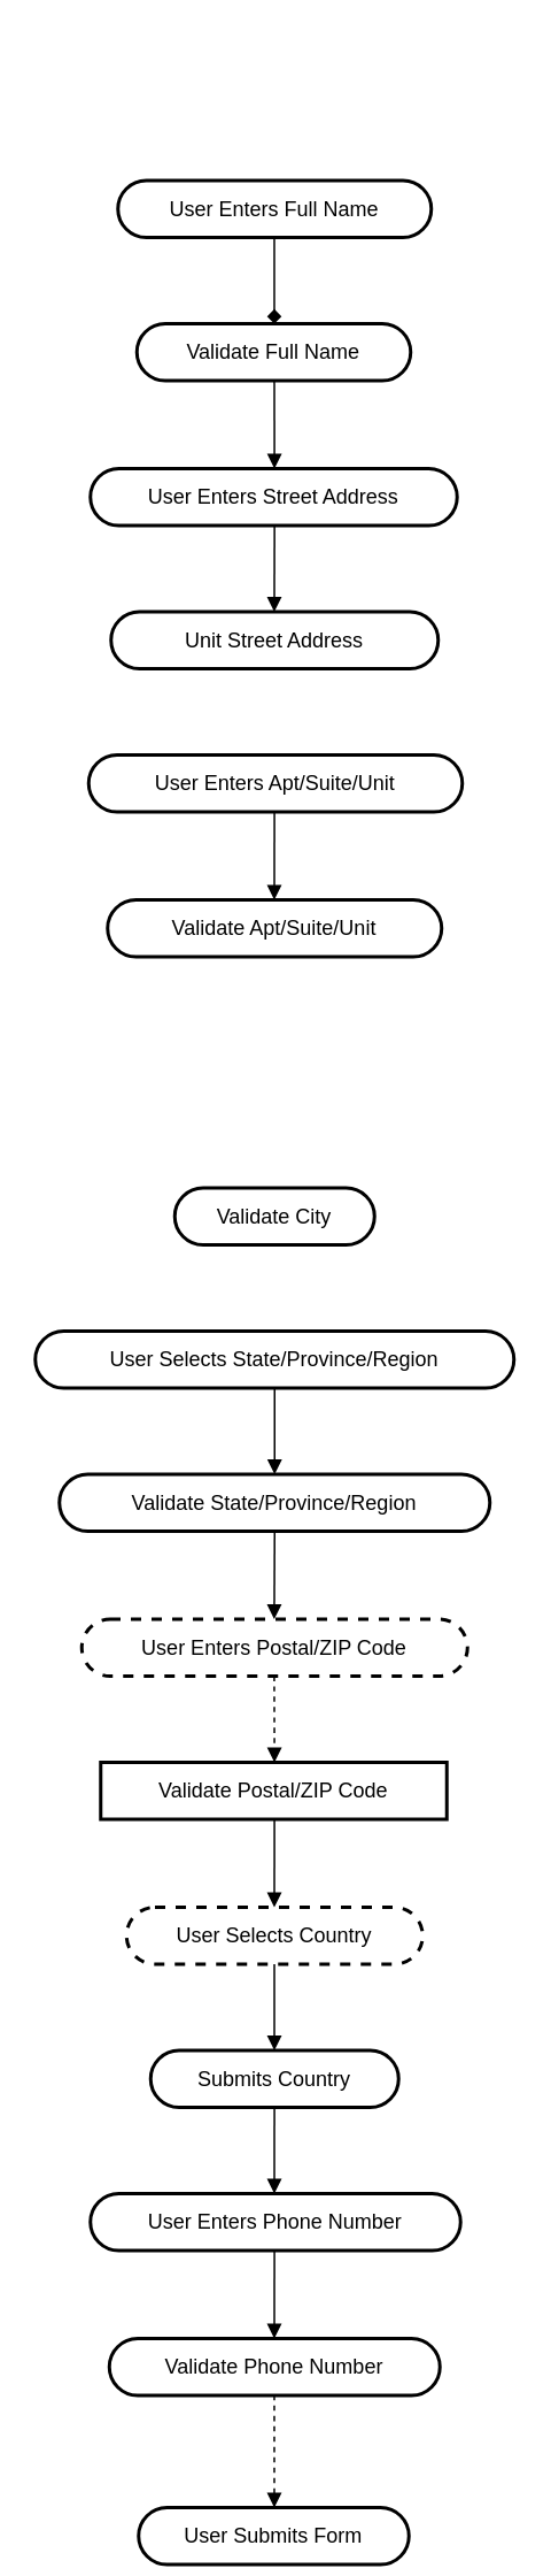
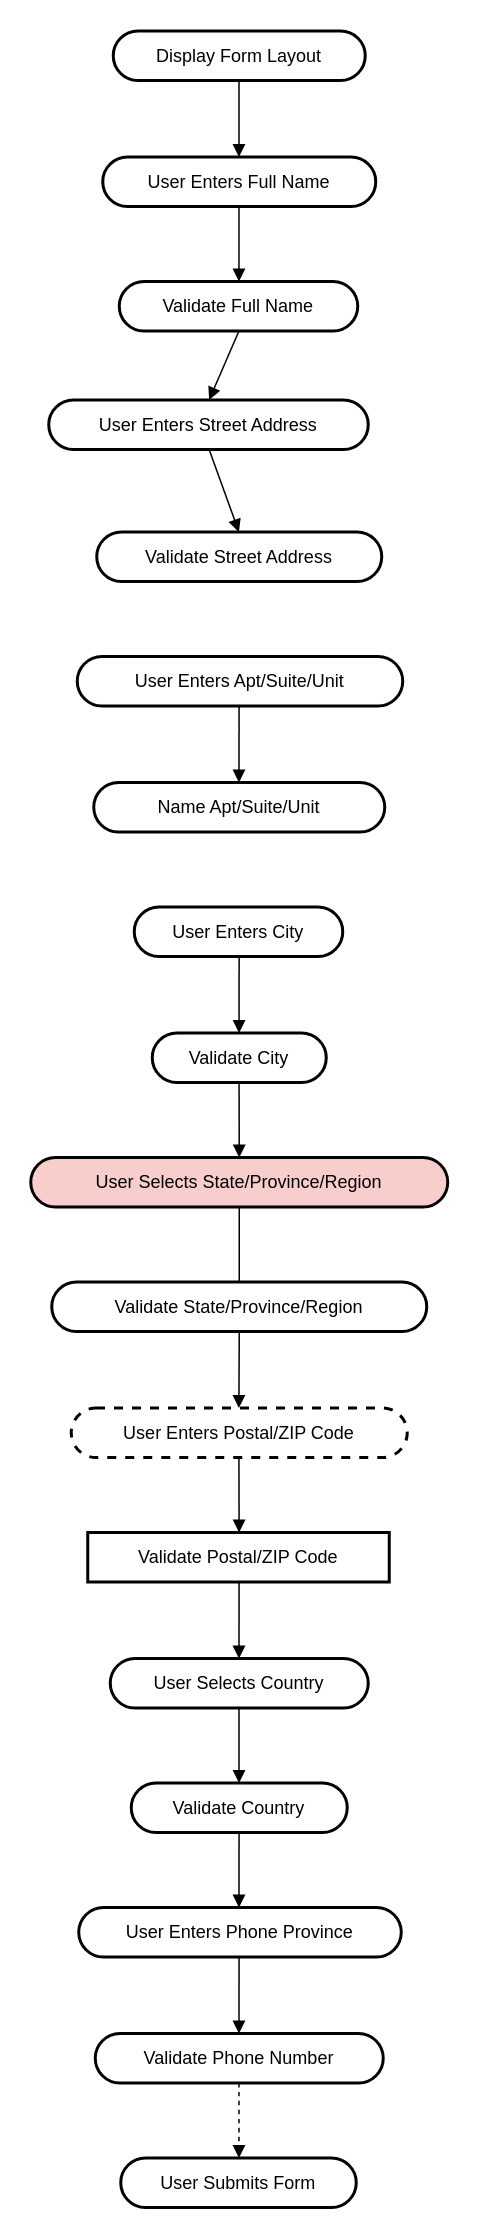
  <mxCell id="0" />
  <mxCell id="1" parent="0" />
+ <mxCell id="2" value="Display Form Layout" style="rounded=1;whiteSpace=wrap;arcSize=50;strokeWidth=2;" vertex="1" parent="1"><mxGeometry x="75" y="20" width="168" height="33" as="geometry" /></mxCell>
  <mxCell id="3" value="User Enters Full Name" style="rounded=1;whiteSpace=wrap;arcSize=50;strokeWidth=2;" vertex="1" parent="1"><mxGeometry x="68" y="104" width="182" height="33" as="geometry" /></mxCell>
  <mxCell id="4" value="Validate Full Name" style="rounded=1;whiteSpace=wrap;arcSize=50;strokeWidth=2;" vertex="1" parent="1"><mxGeometry x="79" y="187" width="159" height="33" as="geometry" /></mxCell>
- <mxCell id="5" value="User Enters Street Address" style="rounded=1;whiteSpace=wrap;arcSize=50;strokeWidth=2;" vertex="1" parent="1"><mxGeometry x="52" y="271" width="213" height="33" as="geometry" /></mxCell>
- <mxCell id="6" value="Unit Street Address" style="rounded=1;whiteSpace=wrap;arcSize=50;strokeWidth=2;" vertex="1" parent="1"><mxGeometry x="64" y="354" width="190" height="33" as="geometry" /></mxCell>
+ <mxCell id="5" value="User Enters Street Address" style="rounded=1;whiteSpace=wrap;arcSize=50;strokeWidth=2;" vertex="1" parent="1"><mxGeometry x="32" y="266" width="213" height="33" as="geometry" /></mxCell>
+ <mxCell id="6" value="Validate Street Address" style="rounded=1;whiteSpace=wrap;arcSize=50;strokeWidth=2;" vertex="1" parent="1"><mxGeometry x="64" y="354" width="190" height="33" as="geometry" /></mxCell>
  <mxCell id="7" value="User Enters Apt/Suite/Unit" style="rounded=1;whiteSpace=wrap;arcSize=50;strokeWidth=2;" vertex="1" parent="1"><mxGeometry x="51" y="437" width="217" height="33" as="geometry" /></mxCell>
- <mxCell id="8" value="Validate Apt/Suite/Unit" style="rounded=1;whiteSpace=wrap;arcSize=50;strokeWidth=2;" vertex="1" parent="1"><mxGeometry x="62" y="521" width="194" height="33" as="geometry" /></mxCell>
+ <mxCell id="8" value="Name Apt/Suite/Unit" style="rounded=1;whiteSpace=wrap;arcSize=50;strokeWidth=2;" vertex="1" parent="1"><mxGeometry x="62" y="521" width="194" height="33" as="geometry" /></mxCell>
+ <mxCell id="9" value="User Enters City" style="rounded=1;whiteSpace=wrap;arcSize=50;strokeWidth=2;" vertex="1" parent="1"><mxGeometry x="89" y="604" width="139" height="33" as="geometry" /></mxCell>
  <mxCell id="10" value="Validate City" style="rounded=1;whiteSpace=wrap;arcSize=50;strokeWidth=2;" vertex="1" parent="1"><mxGeometry x="101" y="688" width="116" height="33" as="geometry" /></mxCell>
- <mxCell id="11" value="User Selects State/Province/Region" style="rounded=1;whiteSpace=wrap;arcSize=50;strokeWidth=2;" vertex="1" parent="1"><mxGeometry x="20" y="771" width="278" height="33" as="geometry" /></mxCell>
+ <mxCell id="11" value="User Selects State/Province/Region" style="rounded=1;whiteSpace=wrap;arcSize=50;strokeWidth=2;fillColor=#f8cecc;" vertex="1" parent="1"><mxGeometry x="20" y="771" width="278" height="33" as="geometry" /></mxCell>
  <mxCell id="12" value="Validate State/Province/Region" style="rounded=1;whiteSpace=wrap;arcSize=50;strokeWidth=2;" vertex="1" parent="1"><mxGeometry x="34" y="854" width="250" height="33" as="geometry" /></mxCell>
  <mxCell id="13" value="User Enters Postal/ZIP Code" style="rounded=1;whiteSpace=wrap;arcSize=50;strokeWidth=2;dashed=1;" vertex="1" parent="1"><mxGeometry x="47" y="938" width="224" height="33" as="geometry" /></mxCell>
  <mxCell id="14" value="Validate Postal/ZIP Code" style="whiteSpace=wrap;arcSize=50;strokeWidth=2;rounded=0;" vertex="1" parent="1"><mxGeometry x="58" y="1021" width="201" height="33" as="geometry" /></mxCell>
- <mxCell id="15" value="User Selects Country" style="rounded=1;whiteSpace=wrap;arcSize=50;strokeWidth=2;dashed=1;" vertex="1" parent="1"><mxGeometry x="73" y="1105" width="172" height="33" as="geometry" /></mxCell>
- <mxCell id="16" value="Submits Country" style="rounded=1;whiteSpace=wrap;arcSize=50;strokeWidth=2;" vertex="1" parent="1"><mxGeometry x="87" y="1188" width="144" height="33" as="geometry" /></mxCell>
- <mxCell id="17" value="User Enters Phone Number" style="rounded=1;whiteSpace=wrap;arcSize=50;strokeWidth=2;" vertex="1" parent="1"><mxGeometry x="52" y="1271" width="215" height="33" as="geometry" /></mxCell>
+ <mxCell id="15" value="User Selects Country" style="rounded=1;whiteSpace=wrap;arcSize=50;strokeWidth=2;" vertex="1" parent="1"><mxGeometry x="73" y="1105" width="172" height="33" as="geometry" /></mxCell>
+ <mxCell id="16" value="Validate Country" style="rounded=1;whiteSpace=wrap;arcSize=50;strokeWidth=2;" vertex="1" parent="1"><mxGeometry x="87" y="1188" width="144" height="33" as="geometry" /></mxCell>
+ <mxCell id="17" value="User Enters Phone Province" style="rounded=1;whiteSpace=wrap;arcSize=50;strokeWidth=2;" vertex="1" parent="1"><mxGeometry x="52" y="1271" width="215" height="33" as="geometry" /></mxCell>
  <mxCell id="18" value="Validate Phone Number" style="rounded=1;whiteSpace=wrap;arcSize=50;strokeWidth=2;" vertex="1" parent="1"><mxGeometry x="63" y="1355" width="192" height="33" as="geometry" /></mxCell>
- <mxCell id="19" value="User Submits Form" style="rounded=1;whiteSpace=wrap;arcSize=50;strokeWidth=2;" vertex="1" parent="1"><mxGeometry x="80" y="1453" width="157" height="33" as="geometry" /></mxCell>
- <mxCell id="21" value="" style="curved=1;startArrow=none;endArrow=diamond;exitX=0.499;exitY=1.006;entryX=0.502;entryY=0.006;rounded=0;" edge="1" parent="1" source="3" target="4"><mxGeometry relative="1" as="geometry"><Array as="points" /></mxGeometry></mxCell>
+ <mxCell id="19" value="User Submits Form" style="rounded=1;whiteSpace=wrap;arcSize=50;strokeWidth=2;" vertex="1" parent="1"><mxGeometry x="80" y="1438" width="157" height="33" as="geometry" /></mxCell>
+ <mxCell id="20" value="" style="curved=1;startArrow=none;endArrow=block;exitX=0.499;exitY=1.024;entryX=0.499;entryY=-0.006;rounded=0;" edge="1" parent="1" source="2" target="3"><mxGeometry relative="1" as="geometry"><Array as="points" /></mxGeometry></mxCell>
+ <mxCell id="21" value="" style="curved=1;startArrow=none;endArrow=block;exitX=0.499;exitY=1.006;entryX=0.502;entryY=0.006;rounded=0;" edge="1" parent="1" source="3" target="4"><mxGeometry relative="1" as="geometry"><Array as="points" /></mxGeometry></mxCell>
  <mxCell id="22" value="" style="curved=1;startArrow=none;endArrow=block;exitX=0.502;exitY=1.018;entryX=0.502;entryY=-0.012;rounded=0;" edge="1" parent="1" source="4" target="5"><mxGeometry relative="1" as="geometry"><Array as="points" /></mxGeometry></mxCell>
  <mxCell id="23" value="" style="curved=1;startArrow=none;endArrow=block;exitX=0.502;exitY=1.0;entryX=0.499;entryY=2.312e-7;rounded=0;" edge="1" parent="1" source="5" target="6"><mxGeometry relative="1" as="geometry"><Array as="points" /></mxGeometry></mxCell>
  <mxCell id="24" value="" style="curved=1;startArrow=none;endArrow=block;exitX=0.497;exitY=1.024;entryX=0.499;entryY=-0.006;rounded=0;" edge="1" parent="1" source="7" target="8"><mxGeometry relative="1" as="geometry"><Array as="points" /></mxGeometry></mxCell>
- <mxCell id="27" value="" style="curved=1;startArrow=none;endArrow=block;exitX=0.5;exitY=1.012;entryX=0.5;entryY=0.012;rounded=0;" edge="1" parent="1" source="11" target="12"><mxGeometry relative="1" as="geometry"><Array as="points" /></mxGeometry></mxCell>
+ <mxCell id="25" value="" style="curved=1;startArrow=none;endArrow=block;exitX=0.503;exitY=1.018;entryX=0.499;entryY=-0.012;rounded=0;" edge="1" parent="1" source="9" target="10"><mxGeometry relative="1" as="geometry"><Array as="points" /></mxGeometry></mxCell>
+ <mxCell id="26" value="" style="curved=1;startArrow=none;endArrow=block;exitX=0.499;exitY=1.0;entryX=0.5;entryY=4.624e-7;rounded=0;" edge="1" parent="1" source="10" target="11"><mxGeometry relative="1" as="geometry"><Array as="points" /></mxGeometry></mxCell>
+ <mxCell id="27" value="" style="curved=1;startArrow=none;endArrow=none;exitX=0.5;exitY=1.012;entryX=0.5;entryY=0.012;rounded=0;" edge="1" parent="1" source="11" target="12"><mxGeometry relative="1" as="geometry"><Array as="points" /></mxGeometry></mxCell>
  <mxCell id="28" value="" style="curved=1;startArrow=none;endArrow=block;exitX=0.5;exitY=1.024;entryX=0.499;entryY=-0.006;rounded=0;" edge="1" parent="1" source="12" target="13"><mxGeometry relative="1" as="geometry"><Array as="points" /></mxGeometry></mxCell>
- <mxCell id="29" value="" style="curved=1;startArrow=none;endArrow=block;exitX=0.499;exitY=1.006;entryX=0.502;entryY=0.006;rounded=0;dashed=1;" edge="1" parent="1" source="13" target="14"><mxGeometry relative="1" as="geometry"><Array as="points" /></mxGeometry></mxCell>
+ <mxCell id="29" value="" style="curved=1;startArrow=none;endArrow=block;exitX=0.499;exitY=1.006;entryX=0.502;entryY=0.006;rounded=0;" edge="1" parent="1" source="13" target="14"><mxGeometry relative="1" as="geometry"><Array as="points" /></mxGeometry></mxCell>
  <mxCell id="30" value="" style="curved=1;startArrow=none;endArrow=block;exitX=0.502;exitY=1.018;entryX=0.499;entryY=-0.012;rounded=0;" edge="1" parent="1" source="14" target="15"><mxGeometry relative="1" as="geometry"><Array as="points" /></mxGeometry></mxCell>
  <mxCell id="31" value="" style="curved=1;startArrow=none;endArrow=block;exitX=0.499;exitY=1.0;entryX=0.499;entryY=6.936e-7;rounded=0;" edge="1" parent="1" source="15" target="16"><mxGeometry relative="1" as="geometry"><Array as="points" /></mxGeometry></mxCell>
  <mxCell id="32" value="" style="curved=1;startArrow=none;endArrow=block;exitX=0.499;exitY=1.012;entryX=0.497;entryY=0.012;rounded=0;" edge="1" parent="1" source="16" target="17"><mxGeometry relative="1" as="geometry"><Array as="points" /></mxGeometry></mxCell>
  <mxCell id="33" value="" style="curved=1;startArrow=none;endArrow=block;exitX=0.497;exitY=1.024;entryX=0.499;entryY=-0.006;rounded=0;" edge="1" parent="1" source="17" target="18"><mxGeometry relative="1" as="geometry"><Array as="points" /></mxGeometry></mxCell>
  <mxCell id="34" value="" style="curved=1;startArrow=none;endArrow=block;exitX=0.499;exitY=1.006;entryX=0.502;entryY=0.006;rounded=0;dashed=1;" edge="1" parent="1" source="18" target="19"><mxGeometry relative="1" as="geometry"><Array as="points" /></mxGeometry></mxCell>
